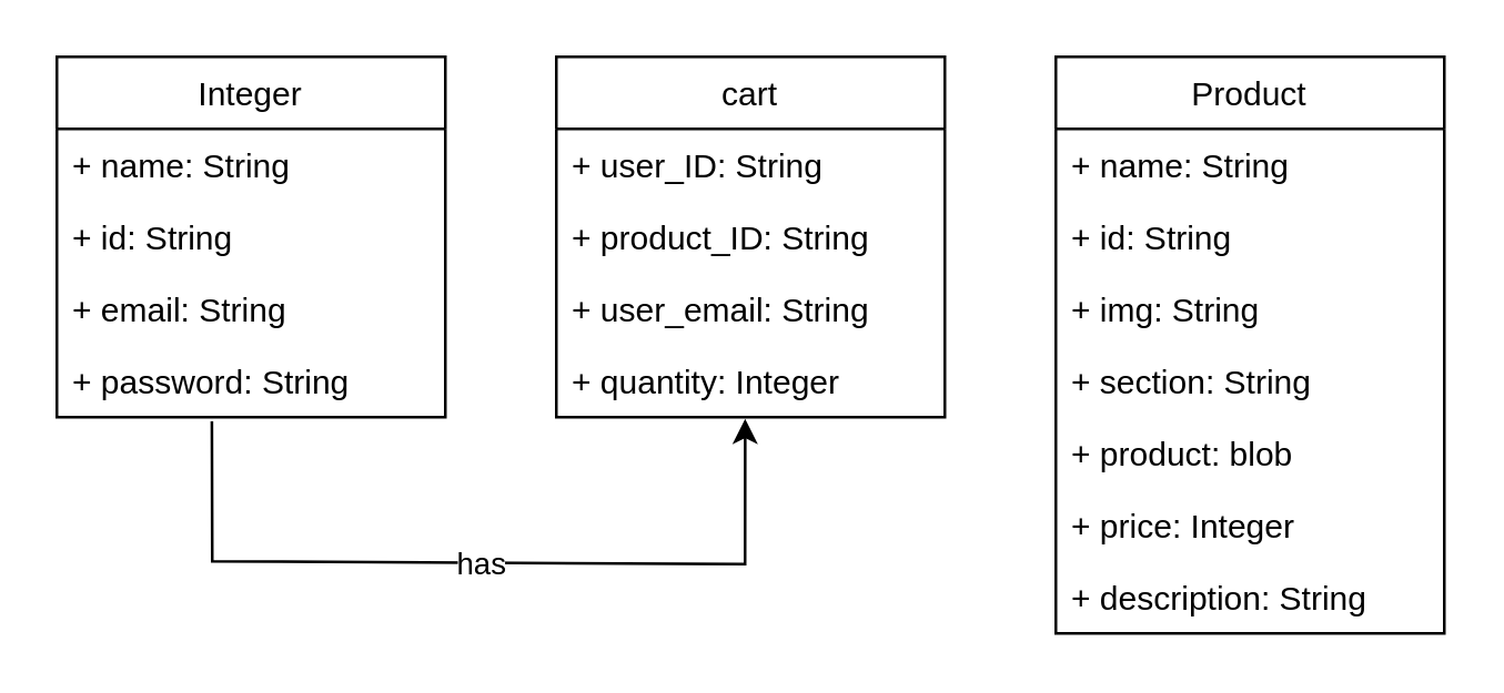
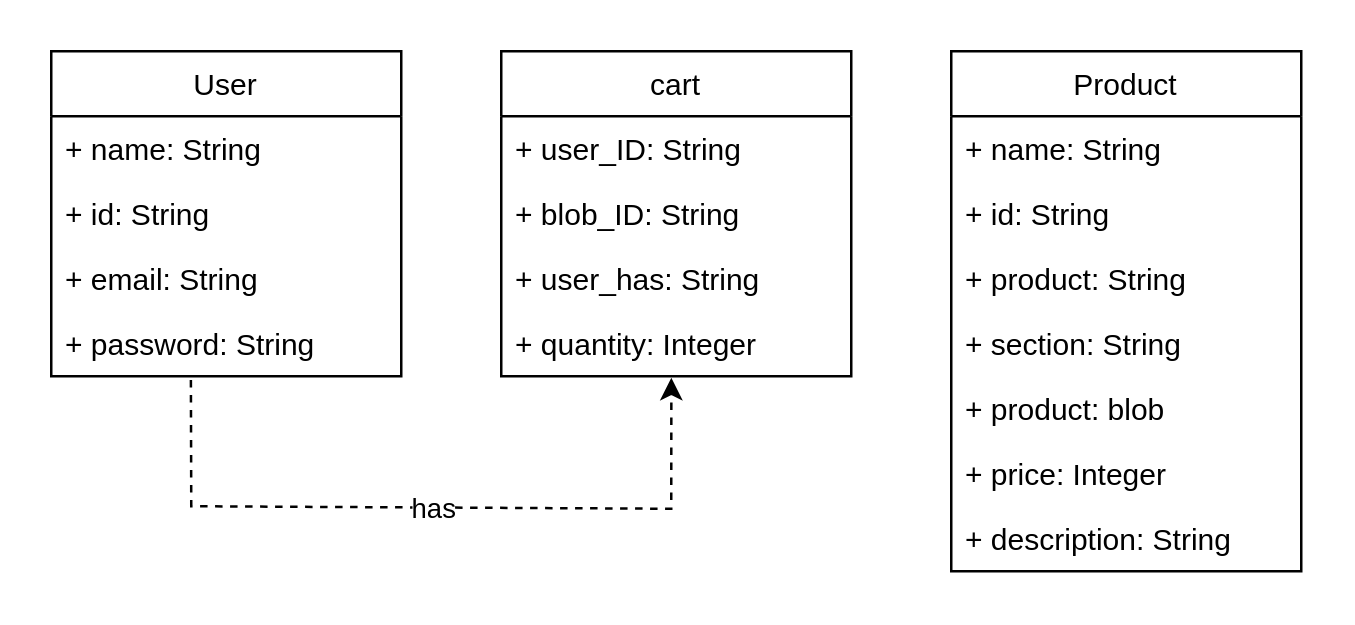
  <mxCell id="0" />
  <mxCell id="1" parent="0" />
- <mxCell id="2" value="Integer" style="swimlane;fontStyle=0;childLayout=stackLayout;horizontal=1;startSize=26;fillColor=none;horizontalStack=0;resizeParent=1;resizeParentMax=0;resizeLast=0;collapsible=1;marginBottom=0;" vertex="1" parent="1"><mxGeometry x="20" y="20" width="140" height="130" as="geometry" /></mxCell>
+ <mxCell id="2" value="User" style="swimlane;fontStyle=0;childLayout=stackLayout;horizontal=1;startSize=26;fillColor=none;horizontalStack=0;resizeParent=1;resizeParentMax=0;resizeLast=0;collapsible=1;marginBottom=0;" vertex="1" parent="1"><mxGeometry x="20" y="20" width="140" height="130" as="geometry" /></mxCell>
  <mxCell id="3" value="+ name: String" style="text;strokeColor=none;fillColor=none;align=left;verticalAlign=top;spacingLeft=4;spacingRight=4;overflow=hidden;rotatable=0;points=[[0,0.5],[1,0.5]];portConstraint=eastwest;" vertex="1" parent="2"><mxGeometry y="26" width="140" height="26" as="geometry" /></mxCell>
  <mxCell id="4" value="+ id: String" style="text;strokeColor=none;fillColor=none;align=left;verticalAlign=top;spacingLeft=4;spacingRight=4;overflow=hidden;rotatable=0;points=[[0,0.5],[1,0.5]];portConstraint=eastwest;" vertex="1" parent="2"><mxGeometry y="52" width="140" height="26" as="geometry" /></mxCell>
  <mxCell id="5" value="+ email: String" style="text;strokeColor=none;fillColor=none;align=left;verticalAlign=top;spacingLeft=4;spacingRight=4;overflow=hidden;rotatable=0;points=[[0,0.5],[1,0.5]];portConstraint=eastwest;" vertex="1" parent="2"><mxGeometry y="78" width="140" height="26" as="geometry" /></mxCell>
  <mxCell id="6" value="+ password: String" style="text;strokeColor=none;fillColor=none;align=left;verticalAlign=top;spacingLeft=4;spacingRight=4;overflow=hidden;rotatable=0;points=[[0,0.5],[1,0.5]];portConstraint=eastwest;" vertex="1" parent="2"><mxGeometry y="104" width="140" height="26" as="geometry" /></mxCell>
  <mxCell id="7" value="cart" style="swimlane;fontStyle=0;childLayout=stackLayout;horizontal=1;startSize=26;fillColor=none;horizontalStack=0;resizeParent=1;resizeParentMax=0;resizeLast=0;collapsible=1;marginBottom=0;" vertex="1" parent="1"><mxGeometry x="200" y="20" width="140" height="130" as="geometry" /></mxCell>
  <mxCell id="8" value="+ user_ID: String" style="text;strokeColor=none;fillColor=none;align=left;verticalAlign=top;spacingLeft=4;spacingRight=4;overflow=hidden;rotatable=0;points=[[0,0.5],[1,0.5]];portConstraint=eastwest;" vertex="1" parent="7"><mxGeometry y="26" width="140" height="26" as="geometry" /></mxCell>
- <mxCell id="9" value="+ product_ID: String" style="text;strokeColor=none;fillColor=none;align=left;verticalAlign=top;spacingLeft=4;spacingRight=4;overflow=hidden;rotatable=0;points=[[0,0.5],[1,0.5]];portConstraint=eastwest;" vertex="1" parent="7"><mxGeometry y="52" width="140" height="26" as="geometry" /></mxCell>
- <mxCell id="10" value="+ user_email: String" style="text;strokeColor=none;fillColor=none;align=left;verticalAlign=top;spacingLeft=4;spacingRight=4;overflow=hidden;rotatable=0;points=[[0,0.5],[1,0.5]];portConstraint=eastwest;" vertex="1" parent="7"><mxGeometry y="78" width="140" height="26" as="geometry" /></mxCell>
+ <mxCell id="9" value="+ blob_ID: String" style="text;strokeColor=none;fillColor=none;align=left;verticalAlign=top;spacingLeft=4;spacingRight=4;overflow=hidden;rotatable=0;points=[[0,0.5],[1,0.5]];portConstraint=eastwest;" vertex="1" parent="7"><mxGeometry y="52" width="140" height="26" as="geometry" /></mxCell>
+ <mxCell id="10" value="+ user_has: String" style="text;strokeColor=none;fillColor=none;align=left;verticalAlign=top;spacingLeft=4;spacingRight=4;overflow=hidden;rotatable=0;points=[[0,0.5],[1,0.5]];portConstraint=eastwest;" vertex="1" parent="7"><mxGeometry y="78" width="140" height="26" as="geometry" /></mxCell>
  <mxCell id="11" value="+ quantity: Integer" style="text;strokeColor=none;fillColor=none;align=left;verticalAlign=top;spacingLeft=4;spacingRight=4;overflow=hidden;rotatable=0;points=[[0,0.5],[1,0.5]];portConstraint=eastwest;" vertex="1" parent="7"><mxGeometry y="104" width="140" height="26" as="geometry" /></mxCell>
  <mxCell id="12" value="Product" style="swimlane;fontStyle=0;childLayout=stackLayout;horizontal=1;startSize=26;fillColor=none;horizontalStack=0;resizeParent=1;resizeParentMax=0;resizeLast=0;collapsible=1;marginBottom=0;" vertex="1" parent="1"><mxGeometry x="380" y="20" width="140" height="208" as="geometry" /></mxCell>
  <mxCell id="13" value="+ name: String" style="text;strokeColor=none;fillColor=none;align=left;verticalAlign=top;spacingLeft=4;spacingRight=4;overflow=hidden;rotatable=0;points=[[0,0.5],[1,0.5]];portConstraint=eastwest;" vertex="1" parent="12"><mxGeometry y="26" width="140" height="26" as="geometry" /></mxCell>
  <mxCell id="14" value="+ id: String" style="text;strokeColor=none;fillColor=none;align=left;verticalAlign=top;spacingLeft=4;spacingRight=4;overflow=hidden;rotatable=0;points=[[0,0.5],[1,0.5]];portConstraint=eastwest;" vertex="1" parent="12"><mxGeometry y="52" width="140" height="26" as="geometry" /></mxCell>
- <mxCell id="15" value="+ img: String" style="text;strokeColor=none;fillColor=none;align=left;verticalAlign=top;spacingLeft=4;spacingRight=4;overflow=hidden;rotatable=0;points=[[0,0.5],[1,0.5]];portConstraint=eastwest;" vertex="1" parent="12"><mxGeometry y="78" width="140" height="26" as="geometry" /></mxCell>
+ <mxCell id="15" value="+ product: String" style="text;strokeColor=none;fillColor=none;align=left;verticalAlign=top;spacingLeft=4;spacingRight=4;overflow=hidden;rotatable=0;points=[[0,0.5],[1,0.5]];portConstraint=eastwest;" vertex="1" parent="12"><mxGeometry y="78" width="140" height="26" as="geometry" /></mxCell>
  <mxCell id="16" value="+ section: String" style="text;strokeColor=none;fillColor=none;align=left;verticalAlign=top;spacingLeft=4;spacingRight=4;overflow=hidden;rotatable=0;points=[[0,0.5],[1,0.5]];portConstraint=eastwest;" vertex="1" parent="12"><mxGeometry y="104" width="140" height="26" as="geometry" /></mxCell>
  <mxCell id="17" value="+ product: blob" style="text;strokeColor=none;fillColor=none;align=left;verticalAlign=top;spacingLeft=4;spacingRight=4;overflow=hidden;rotatable=0;points=[[0,0.5],[1,0.5]];portConstraint=eastwest;" vertex="1" parent="12"><mxGeometry y="130" width="140" height="26" as="geometry" /></mxCell>
  <mxCell id="18" value="+ price: Integer" style="text;strokeColor=none;fillColor=none;align=left;verticalAlign=top;spacingLeft=4;spacingRight=4;overflow=hidden;rotatable=0;points=[[0,0.5],[1,0.5]];portConstraint=eastwest;" vertex="1" parent="12"><mxGeometry y="156" width="140" height="26" as="geometry" /></mxCell>
  <mxCell id="19" value="+ description: String" style="text;strokeColor=none;fillColor=none;align=left;verticalAlign=top;spacingLeft=4;spacingRight=4;overflow=hidden;rotatable=0;points=[[0,0.5],[1,0.5]];portConstraint=eastwest;" vertex="1" parent="12"><mxGeometry y="182" width="140" height="26" as="geometry" /></mxCell>
- <mxCell id="20" value="" style="endArrow=classic;html=1;rounded=0;exitX=0.399;exitY=1.059;exitDx=0;exitDy=0;exitPerimeter=0;entryX=0.486;entryY=1.023;entryDx=0;entryDy=0;entryPerimeter=0;" edge="1" parent="1" source="6" target="11"><mxGeometry relative="1" as="geometry"><mxPoint x="45" y="197" as="sourcePoint" /><mxPoint x="145" y="197" as="targetPoint" /><Array as="points"><mxPoint x="76" y="202" /><mxPoint x="268" y="203" /></Array></mxGeometry></mxCell>
+ <mxCell id="20" value="" style="endArrow=classic;html=1;rounded=0;exitX=0.399;exitY=1.059;exitDx=0;exitDy=0;exitPerimeter=0;entryX=0.486;entryY=1.023;entryDx=0;entryDy=0;entryPerimeter=0;dashed=1;" edge="1" parent="1" source="6" target="11"><mxGeometry relative="1" as="geometry"><mxPoint x="45" y="197" as="sourcePoint" /><mxPoint x="145" y="197" as="targetPoint" /><Array as="points"><mxPoint x="76" y="202" /><mxPoint x="268" y="203" /></Array></mxGeometry></mxCell>
  <mxCell id="21" value="has" style="edgeLabel;resizable=0;html=1;align=center;verticalAlign=middle;" connectable="0" vertex="1" parent="20"><mxGeometry relative="1" as="geometry" /></mxCell>
